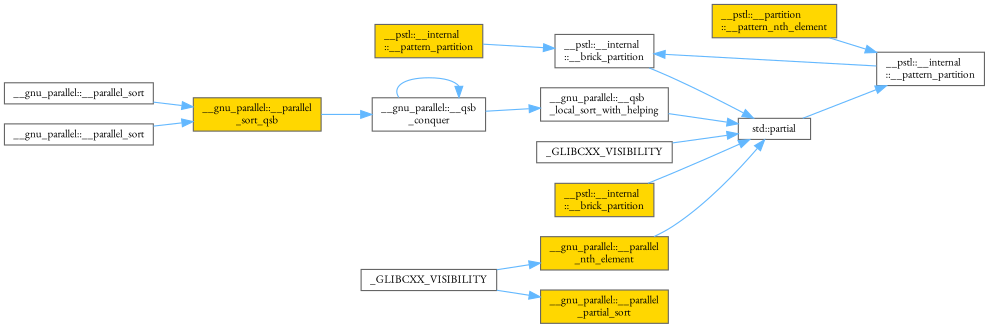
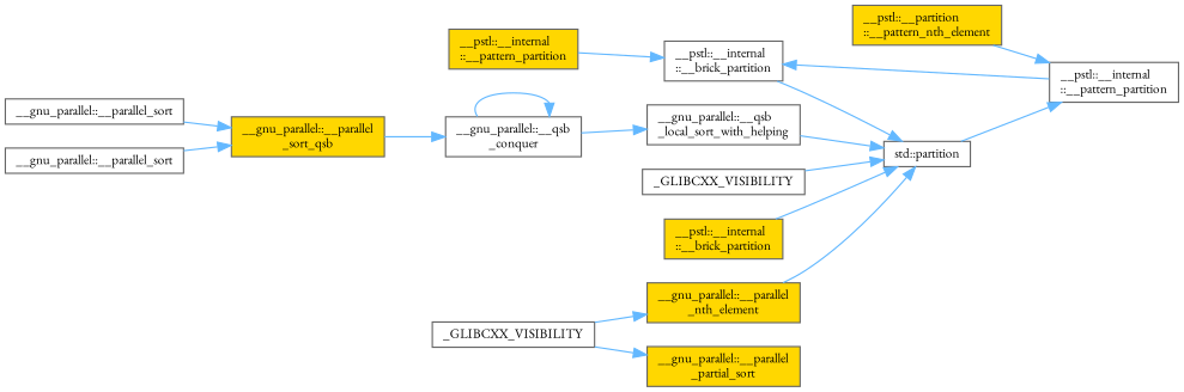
  digraph {
    fontname="EB Garamond"
    rankdir=RL
    node [color=grey40 fillcolor=white fontname="EB Garamond" fontsize=10 shape=box style=filled]
    edge [color=steelblue1 dir=back fontname="EB Garamond" fontsize=10 labelfontname=Helvetica labelfontsize=10 style=solid]
    n1 [color=gray40 fontcolor=black height=0.2 label="__pstl::__internal\l::__pattern_partition" width=0.4]
    n2 [fillcolor=gold height=0.2 label="__pstl::__partition\l::__pattern_nth_element" width=0.4]
-   n3 [height=0.2 label="std::partial" width=0.4]
+   n3 [height=0.2 label="std::partition" width=0.4]
    n4 [height=0.2 label="__pstl::__internal\l::__brick_partition" width=0.4]
    n5 [fillcolor=gold height=0.2 label="__pstl::__internal\l::__brick_partition" width=0.4]
    n6 [fillcolor=gold height=0.2 label="__gnu_parallel::__parallel\l_nth_element" width=0.4]
    n7 [height=0.2 label="__gnu_parallel::__qsb\l_local_sort_with_helping" width=0.4]
    n8 [height=0.2 label=_GLIBCXX_VISIBILITY width=0.4]
    n9 [fillcolor=gold height=0.2 label="__pstl::__internal\l::__pattern_partition" width=0.4]
    n10 [height=0.2 label=_GLIBCXX_VISIBILITY width=0.4]
    n11 [height=0.2 label="__gnu_parallel::__qsb\l_conquer" width=0.4]
    n12 [fillcolor=gold height=0.2 label="__gnu_parallel::__parallel\l_partial_sort" width=0.4]
    n13 [fillcolor=gold height=0.2 label="__gnu_parallel::__parallel\l_sort_qsb" width=0.4]
    n14 [height=0.2 label="__gnu_parallel::__parallel_sort" width=0.4]
    n15 [height=0.2 label="__gnu_parallel::__parallel_sort" width=0.4]
    n1 -> n2
    n1 -> n3
    n3 -> n4
    n3 -> n5
    n3 -> n6
    n3 -> n7
    n3 -> n8
    n4 -> n1
    n4 -> n9
    n6 -> n10
    n7 -> n11
    n11 -> n11
    n11 -> n13
    n12 -> n10
    n13 -> n14
    n13 -> n15
  }
